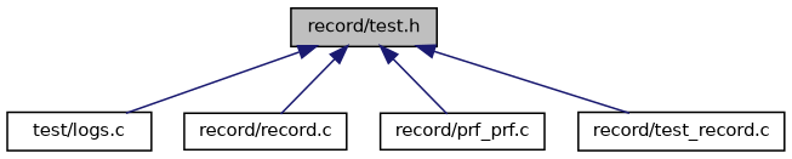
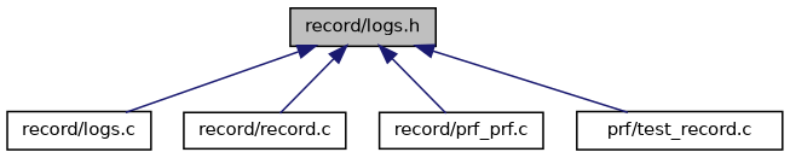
  digraph {
    node [color=black fillcolor=white fontname=Helvetica fontsize=10 shape=record style=filled]
    edge [color=midnightblue dir=back fontname=Helvetica fontsize=10 labelfontname=Helvetica labelfontsize=10 style=solid]
-   n1 [fillcolor=grey75 fontcolor=black height=0.2 label="record/test.h" width=0.4]
-   n2 [height=0.2 label="test/logs.c" width=0.4]
+   n1 [fillcolor=grey75 fontcolor=black height=0.2 label="record/logs.h" width=0.4]
+   n2 [height=0.2 label="record/logs.c" width=0.4]
    n3 [height=0.2 label="record/record.c" width=0.4]
    n4 [height=0.2 label="record/prf_prf.c" width=0.4]
-   n5 [height=0.2 label="record/test_record.c" width=0.4]
+   n5 [height=0.2 label="prf/test_record.c" width=0.4]
    n1 -> n2
    n1 -> n3
    n1 -> n4
    n1 -> n5
  }
